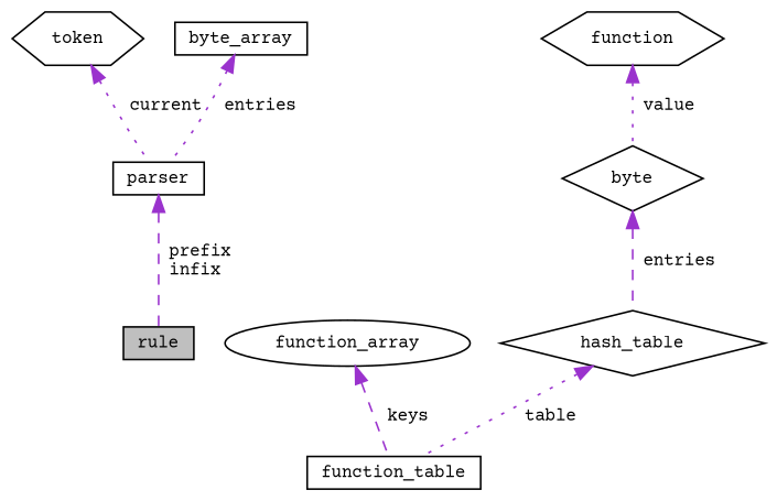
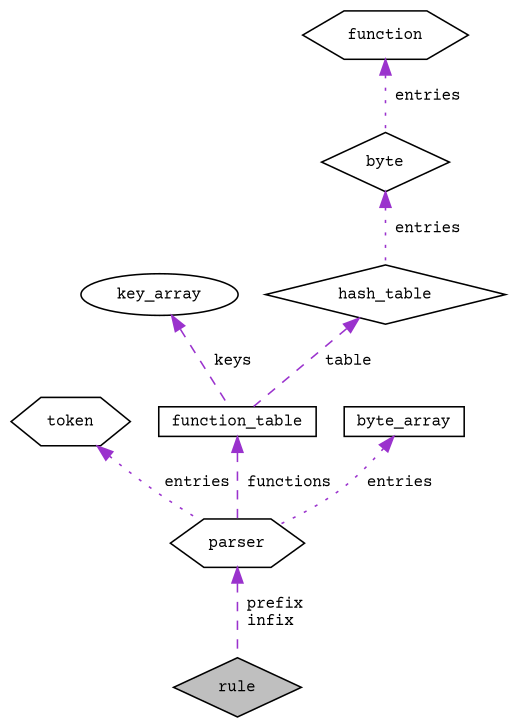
  digraph {
    fontname="Courier Prime"
    node [color=black fillcolor=white fontname="Courier Prime" fontsize=10 shape=diamond style=filled]
    edge [color=darkorchid3 dir=back fontname="Courier Prime" fontsize=10 labelfontname=Helvetica labelfontsize=10 style=dotted]
-   n1 [fillcolor=grey75 fontcolor=black height=0.2 label=rule shape=box width=0.4]
-   n2 [height=0.2 label=parser shape=box width=0.4]
+   n1 [fillcolor=grey75 fontcolor=black height=0.2 label=rule width=0.4]
+   n2 [height=0.2 label=parser shape=hexagon width=0.4]
    n3 [height=0.2 label=token shape=hexagon width=0.4]
    n4 [height=0.2 label=function_table shape=box width=0.4]
-   n5 [height=0.2 label=function_array shape=ellipse width=0.4]
+   n5 [height=0.2 label=key_array shape=ellipse width=0.4]
    n6 [height=0.2 label=hash_table width=0.4]
    n7 [height=0.2 label=byte width=0.4]
    n8 [height=0.2 label=function shape=hexagon width=0.4]
    n9 [height=0.2 label=byte_array shape=box width=0.4]
    n2 -> n1 [label=" prefix\ninfix" style=dashed]
-   n3 -> n2 [label=" current"]
+   n3 -> n2 [label=" entries"]
+   n4 -> n2 [label=" functions" style=dashed]
    n5 -> n4 [label=" keys" style=dashed]
-   n6 -> n4 [label=" table"]
-   n7 -> n6 [label=" entries" style=dashed]
-   n8 -> n7 [label=" value"]
+   n6 -> n4 [label=" table" style=dashed]
+   n7 -> n6 [label=" entries"]
+   n8 -> n7 [label=" entries"]
    n9 -> n2 [label=" entries"]
  }
